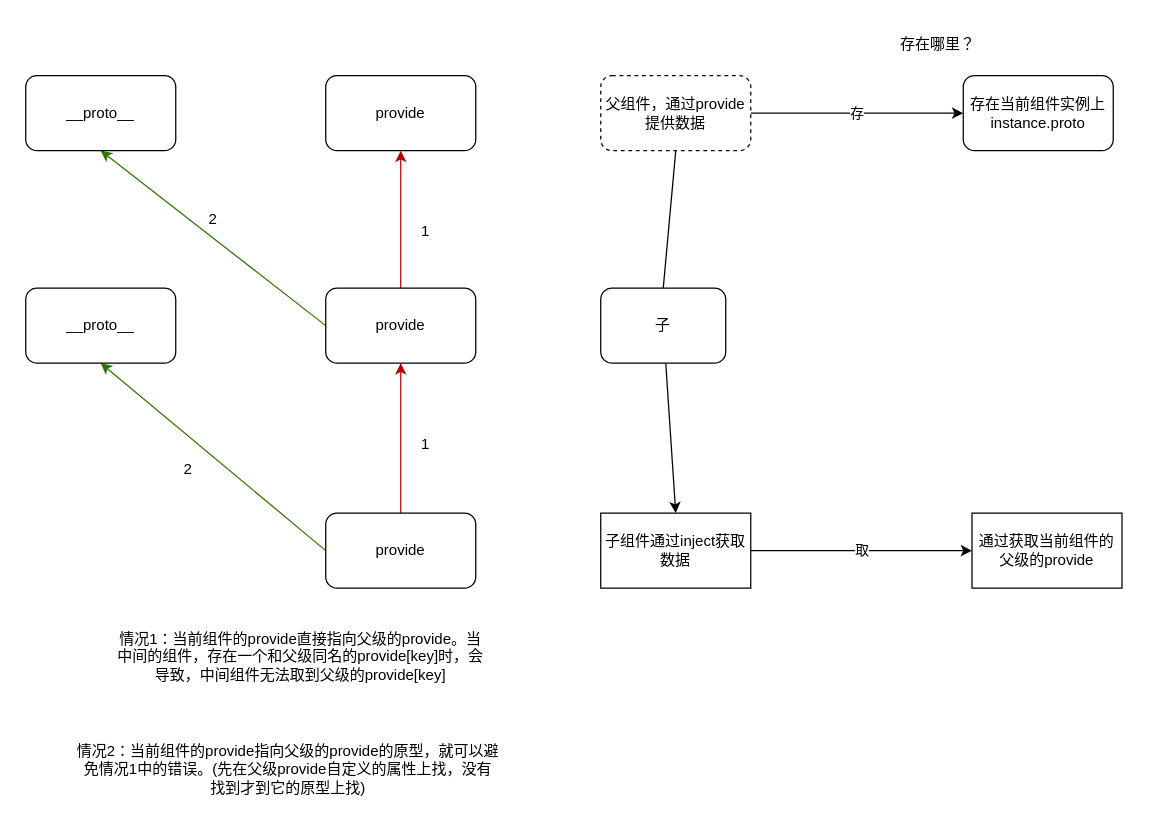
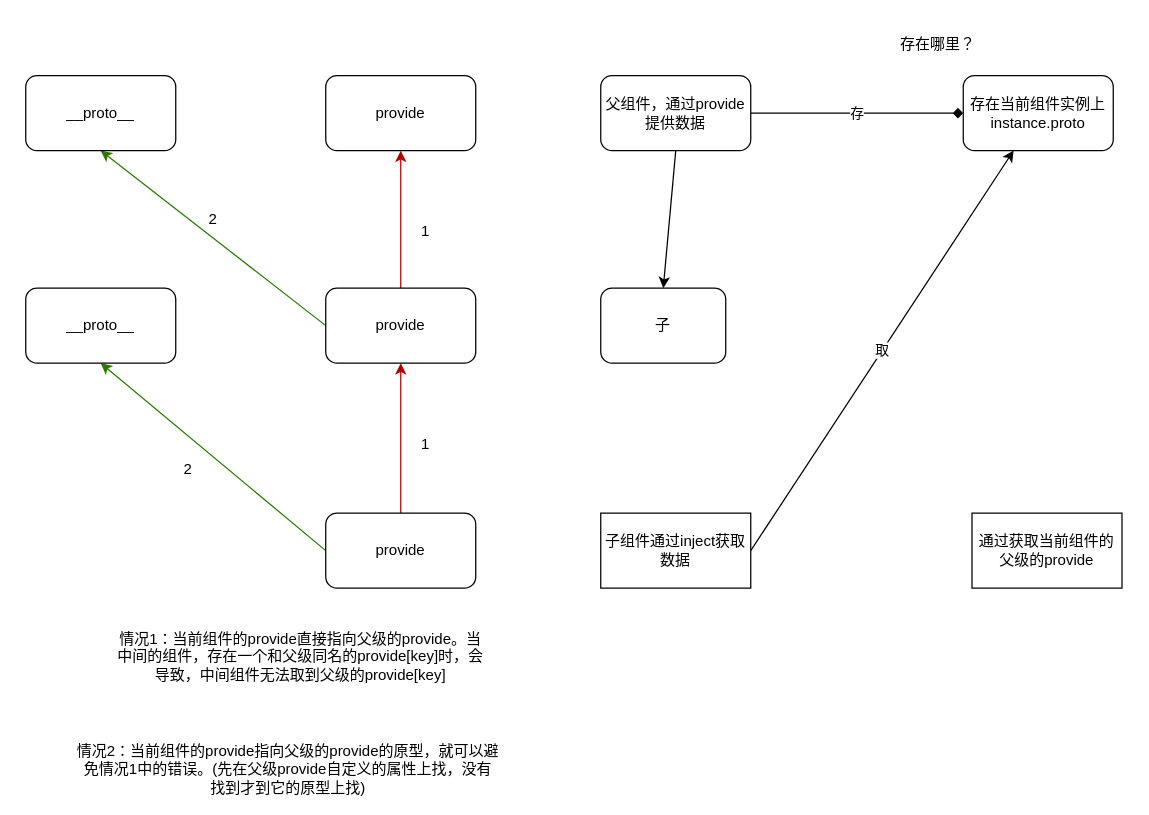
  <mxCell id="0" />
  <mxCell id="1" parent="0" />
- <mxCell id="2" value="存" style="edgeStyle=none;html=1;entryX=0;entryY=0.5;entryDx=0;entryDy=0;" edge="1" parent="1" source="4" target="9"><mxGeometry relative="1" as="geometry"><mxPoint x="750" y="90" as="targetPoint" /></mxGeometry></mxCell>
- <mxCell id="3" style="edgeStyle=none;html=1;exitX=0.5;exitY=1;exitDx=0;exitDy=0;entryX=0.5;entryY=0;entryDx=0;entryDy=0;endArrow=none;" edge="1" parent="1" source="4" target="6"><mxGeometry relative="1" as="geometry" /></mxCell>
- <mxCell id="4" value="父组件，通过provide提供数据" style="rounded=1;whiteSpace=wrap;html=1;dashed=1;" vertex="1" parent="1"><mxGeometry x="480" y="60" width="120" height="60" as="geometry" /></mxCell>
- <mxCell id="5" style="edgeStyle=none;html=1;entryX=0.5;entryY=0;entryDx=0;entryDy=0;" edge="1" parent="1" source="6" target="8"><mxGeometry relative="1" as="geometry" /></mxCell>
+ <mxCell id="2" value="存" style="edgeStyle=none;html=1;entryX=0;entryY=0.5;entryDx=0;entryDy=0;endArrow=diamond;" edge="1" parent="1" source="4" target="9"><mxGeometry relative="1" as="geometry"><mxPoint x="750" y="90" as="targetPoint" /></mxGeometry></mxCell>
+ <mxCell id="3" style="edgeStyle=none;html=1;exitX=0.5;exitY=1;exitDx=0;exitDy=0;entryX=0.5;entryY=0;entryDx=0;entryDy=0;" edge="1" parent="1" source="4" target="6"><mxGeometry relative="1" as="geometry" /></mxCell>
+ <mxCell id="4" value="父组件，通过provide提供数据" style="rounded=1;whiteSpace=wrap;html=1;" vertex="1" parent="1"><mxGeometry x="480" y="60" width="120" height="60" as="geometry" /></mxCell>
  <mxCell id="6" value="子" style="rounded=1;whiteSpace=wrap;html=1;" vertex="1" parent="1"><mxGeometry x="480" y="230" width="100" height="60" as="geometry" /></mxCell>
- <mxCell id="7" value="取" style="edgeStyle=none;html=1;exitX=1;exitY=0.5;exitDx=0;exitDy=0;entryX=0;entryY=0.5;entryDx=0;entryDy=0;" edge="1" parent="1" source="8" target="11"><mxGeometry relative="1" as="geometry" /></mxCell>
+ <mxCell id="7" value="取" style="edgeStyle=none;html=1;exitX=1;exitY=0.5;exitDx=0;exitDy=0;" edge="1" parent="1" source="8" target="9"><mxGeometry relative="1" as="geometry" /></mxCell>
  <mxCell id="8" value="子组件通过inject获取数据" style="whiteSpace=wrap;html=1;rounded=0;" vertex="1" parent="1"><mxGeometry x="480" y="410" width="120" height="60" as="geometry" /></mxCell>
  <mxCell id="9" value="存在当前组件实例上&lt;br&gt;instance.proto" style="rounded=1;whiteSpace=wrap;html=1;" vertex="1" parent="1"><mxGeometry x="770" y="60" width="120" height="60" as="geometry" /></mxCell>
  <mxCell id="10" value="存在哪里？" style="text;html=1;strokeColor=none;fillColor=none;align=center;verticalAlign=middle;whiteSpace=wrap;rounded=0;" vertex="1" parent="1"><mxGeometry x="697" y="20" width="106" height="30" as="geometry" /></mxCell>
  <mxCell id="11" value="通过获取当前组件的父级的provide" style="whiteSpace=wrap;html=1;rounded=0;" vertex="1" parent="1"><mxGeometry x="777" y="410" width="120" height="60" as="geometry" /></mxCell>
  <mxCell id="12" style="edgeStyle=none;html=1;exitX=0.5;exitY=0;exitDx=0;exitDy=0;entryX=0.5;entryY=1;entryDx=0;entryDy=0;fillColor=#e51400;strokeColor=#B20000;" edge="1" parent="1" source="14" target="17"><mxGeometry relative="1" as="geometry" /></mxCell>
  <mxCell id="13" style="edgeStyle=none;html=1;exitX=0;exitY=0.5;exitDx=0;exitDy=0;entryX=0.5;entryY=1;entryDx=0;entryDy=0;fillColor=#60a917;strokeColor=#2D7600;" edge="1" parent="1" source="14" target="25"><mxGeometry relative="1" as="geometry" /></mxCell>
  <mxCell id="14" value="provide" style="rounded=1;whiteSpace=wrap;html=1;" vertex="1" parent="1"><mxGeometry x="260" y="410" width="120" height="60" as="geometry" /></mxCell>
  <mxCell id="15" style="edgeStyle=none;html=1;exitX=0.5;exitY=0;exitDx=0;exitDy=0;entryX=0.5;entryY=1;entryDx=0;entryDy=0;fillColor=#e51400;strokeColor=#B20000;" edge="1" parent="1" source="17" target="18"><mxGeometry relative="1" as="geometry" /></mxCell>
  <mxCell id="16" style="edgeStyle=none;html=1;exitX=0;exitY=0.5;exitDx=0;exitDy=0;entryX=0.5;entryY=1;entryDx=0;entryDy=0;fillColor=#60a917;strokeColor=#2D7600;" edge="1" parent="1" source="17" target="26"><mxGeometry relative="1" as="geometry" /></mxCell>
  <mxCell id="17" value="provide" style="rounded=1;whiteSpace=wrap;html=1;" vertex="1" parent="1"><mxGeometry x="260" y="230" width="120" height="60" as="geometry" /></mxCell>
  <mxCell id="18" value="provide" style="rounded=1;whiteSpace=wrap;html=1;" vertex="1" parent="1"><mxGeometry x="260" y="60" width="120" height="60" as="geometry" /></mxCell>
  <mxCell id="19" value="1" style="text;html=1;strokeColor=none;fillColor=none;align=center;verticalAlign=middle;whiteSpace=wrap;rounded=0;" vertex="1" parent="1"><mxGeometry x="310" y="340" width="60" height="30" as="geometry" /></mxCell>
  <mxCell id="20" value="1" style="text;html=1;strokeColor=none;fillColor=none;align=center;verticalAlign=middle;whiteSpace=wrap;rounded=0;" vertex="1" parent="1"><mxGeometry x="310" y="170" width="60" height="30" as="geometry" /></mxCell>
  <mxCell id="21" value="2" style="text;html=1;strokeColor=none;fillColor=none;align=center;verticalAlign=middle;whiteSpace=wrap;rounded=0;" vertex="1" parent="1"><mxGeometry x="120" y="360" width="60" height="30" as="geometry" /></mxCell>
  <mxCell id="22" value="2" style="text;html=1;strokeColor=none;fillColor=none;align=center;verticalAlign=middle;whiteSpace=wrap;rounded=0;" vertex="1" parent="1"><mxGeometry x="140" y="160" width="60" height="30" as="geometry" /></mxCell>
  <mxCell id="23" value="情况1：当前组件的provide直接指向父级的provide。当中间的组件，存在一个和父级同名的provide[key]时，会导致，中间组件无法取到父级的provide[key]" style="text;html=1;strokeColor=none;fillColor=none;align=center;verticalAlign=middle;whiteSpace=wrap;rounded=0;" vertex="1" parent="1"><mxGeometry x="90" y="510" width="300" height="30" as="geometry" /></mxCell>
  <mxCell id="24" value="情况2：当前组件的provide指向父级的provide的原型，就可以避免情况1中的错误。(先在父级provide自定义的属性上找，没有找到才到它的原型上找)" style="text;html=1;strokeColor=none;fillColor=none;align=center;verticalAlign=middle;whiteSpace=wrap;rounded=0;" vertex="1" parent="1"><mxGeometry x="60" y="600" width="340" height="30" as="geometry" /></mxCell>
  <mxCell id="25" value="__proto__" style="rounded=1;whiteSpace=wrap;html=1;" vertex="1" parent="1"><mxGeometry x="20" y="230" width="120" height="60" as="geometry" /></mxCell>
  <mxCell id="26" value="__proto__" style="rounded=1;whiteSpace=wrap;html=1;" vertex="1" parent="1"><mxGeometry x="20" y="60" width="120" height="60" as="geometry" /></mxCell>
